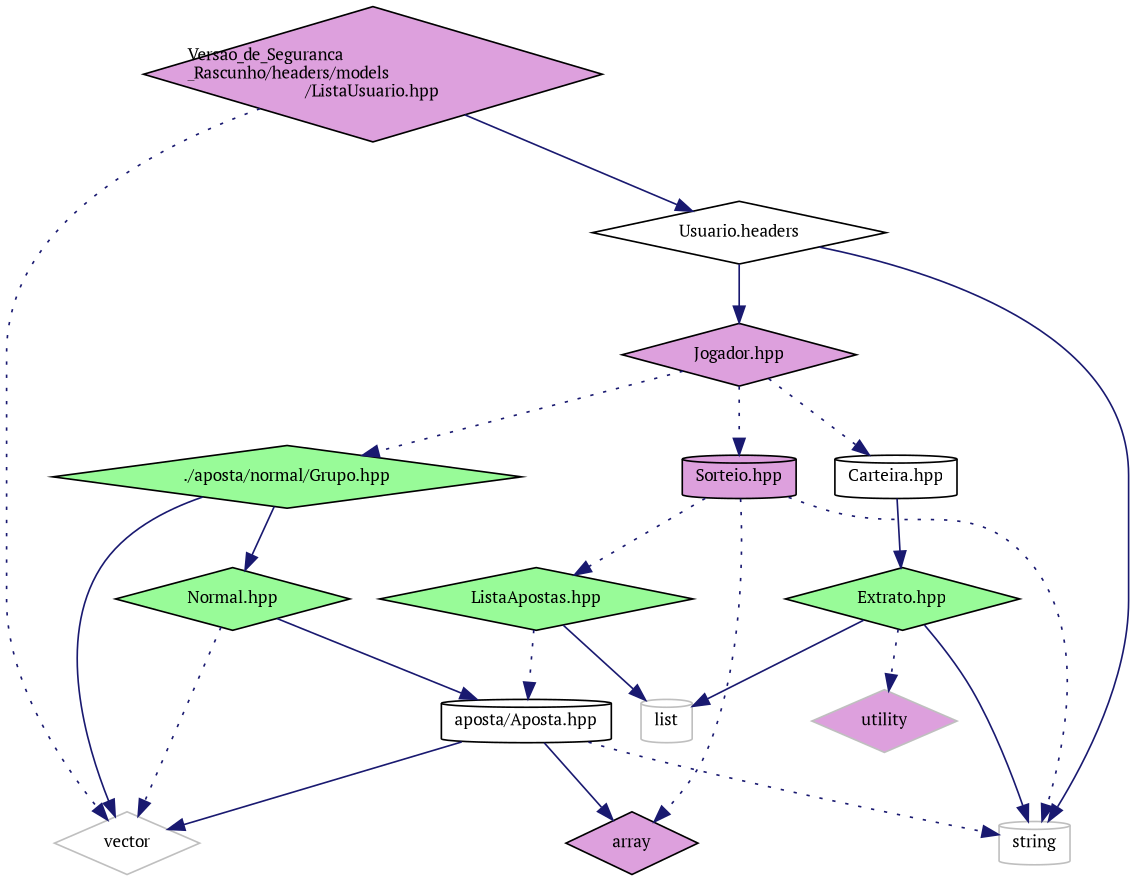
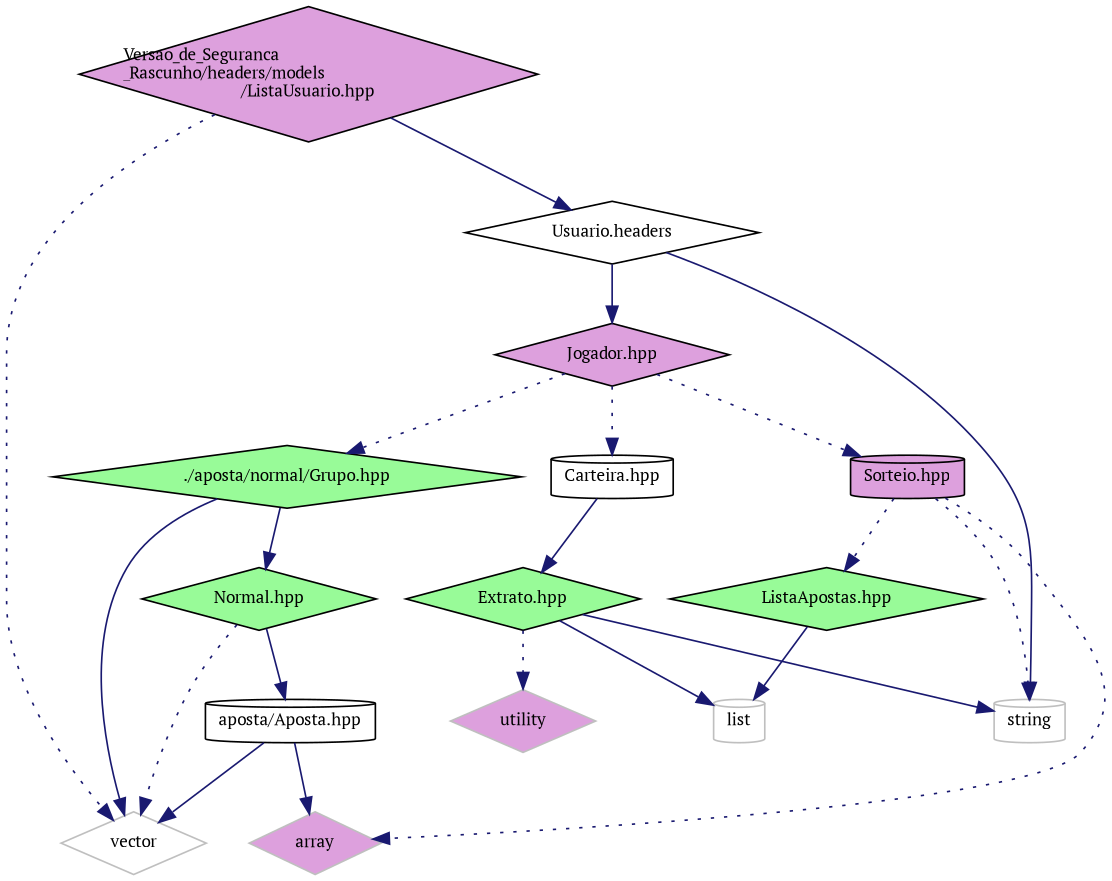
  digraph {
    fontname="PT Serif"
    node [color=black fillcolor=white fontname="PT Serif" fontsize=10 shape=diamond style=filled]
    edge [color=midnightblue fontname="PT Serif" fontsize=10 labelfontname=Helvetica labelfontsize=10 style=solid]
    n1 [fillcolor=plum fontcolor=black height=0.2 label="Versao_de_Seguranca\l_Rascunho/headers/models\l/ListaUsuario.hpp" width=0.4]
    n2 [color=grey75 height=0.2 label=vector width=0.4]
    n3 [height=0.2 label="Usuario.headers" width=0.4]
    n4 [color=grey75 height=0.2 label=string shape=cylinder width=0.4]
    n5 [fillcolor=plum height=0.2 label="Jogador.hpp" width=0.4]
    n6 [fillcolor=plum height=0.2 label="Sorteio.hpp" shape=cylinder width=0.4]
    n7 [height=0.2 label="Carteira.hpp" shape=cylinder width=0.4]
    n8 [fillcolor=palegreen height=0.2 label="./aposta/normal/Grupo.hpp" width=0.4]
    n9 [fillcolor=palegreen height=0.2 label="ListaApostas.hpp" width=0.4]
-   n10 [fillcolor=plum height=0.2 label=array width=0.4]
+   n10 [color=grey75 fillcolor=plum height=0.2 label=array width=0.4]
    n11 [fillcolor=palegreen height=0.2 label="Extrato.hpp" width=0.4]
    n12 [fillcolor=palegreen height=0.2 label="Normal.hpp" width=0.4]
    n13 [height=0.2 label="aposta/Aposta.hpp" shape=cylinder width=0.4]
    n14 [color=grey75 height=0.2 label=list shape=cylinder width=0.4]
    n15 [color=grey75 fillcolor=plum height=0.2 label=utility width=0.4]
    n1 -> n2 [style=dotted]
    n1 -> n3
    n3 -> n4
    n3 -> n5
    n5 -> n6 [style=dotted]
    n5 -> n7 [style=dotted]
    n5 -> n8 [style=dotted]
    n6 -> n4 [style=dotted]
    n6 -> n9 [style=dotted]
    n6 -> n10 [style=dotted]
    n7 -> n11
    n8 -> n2
    n8 -> n12
-   n9 -> n13 [style=dotted]
    n9 -> n14
    n11 -> n4
    n11 -> n14
    n11 -> n15 [style=dotted]
    n12 -> n2 [style=dotted]
    n12 -> n13
    n13 -> n2
-   n13 -> n4 [style=dotted]
    n13 -> n10
  }
